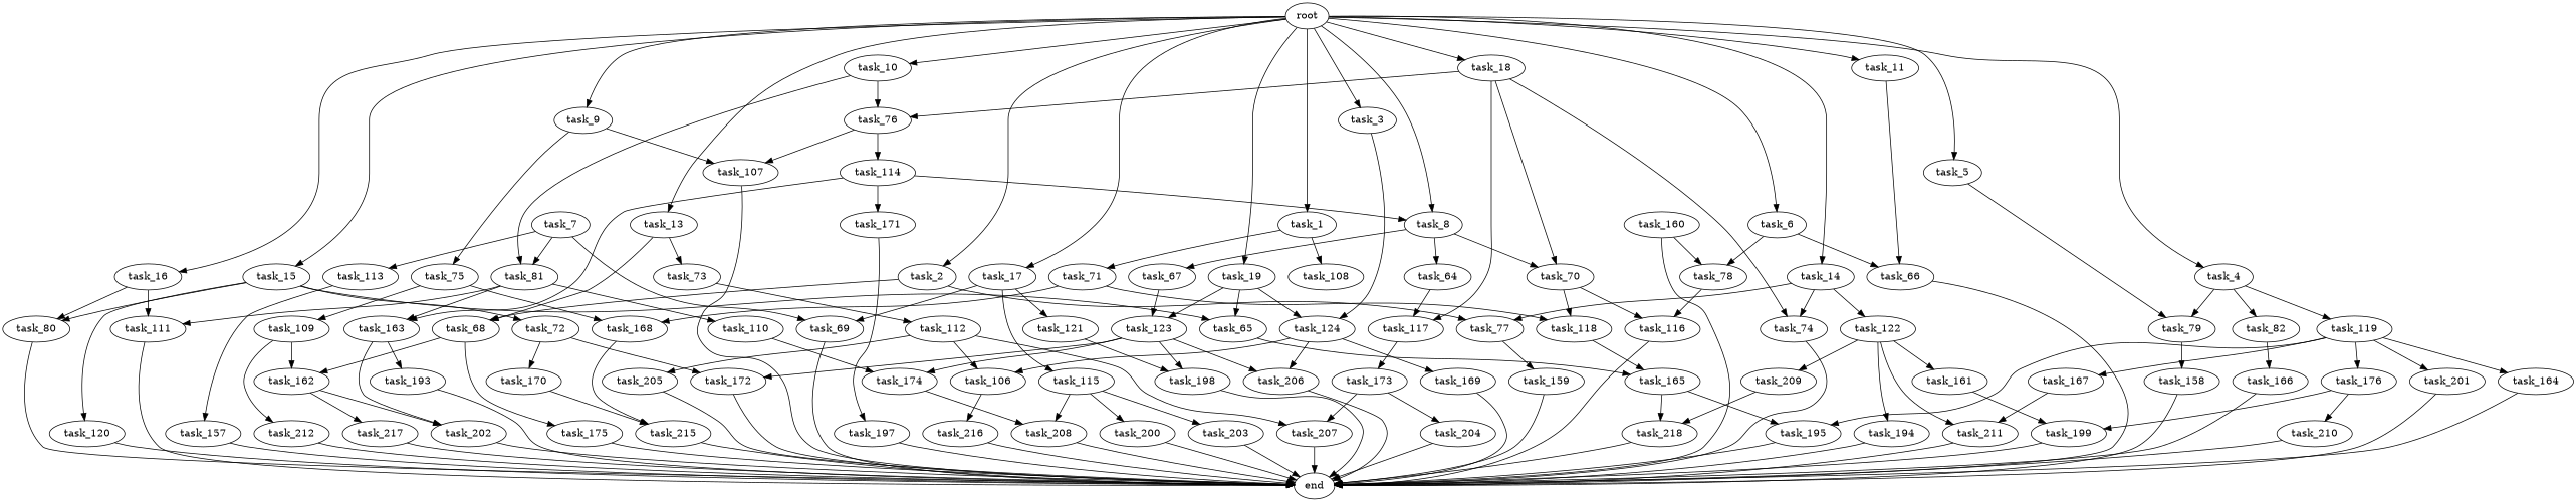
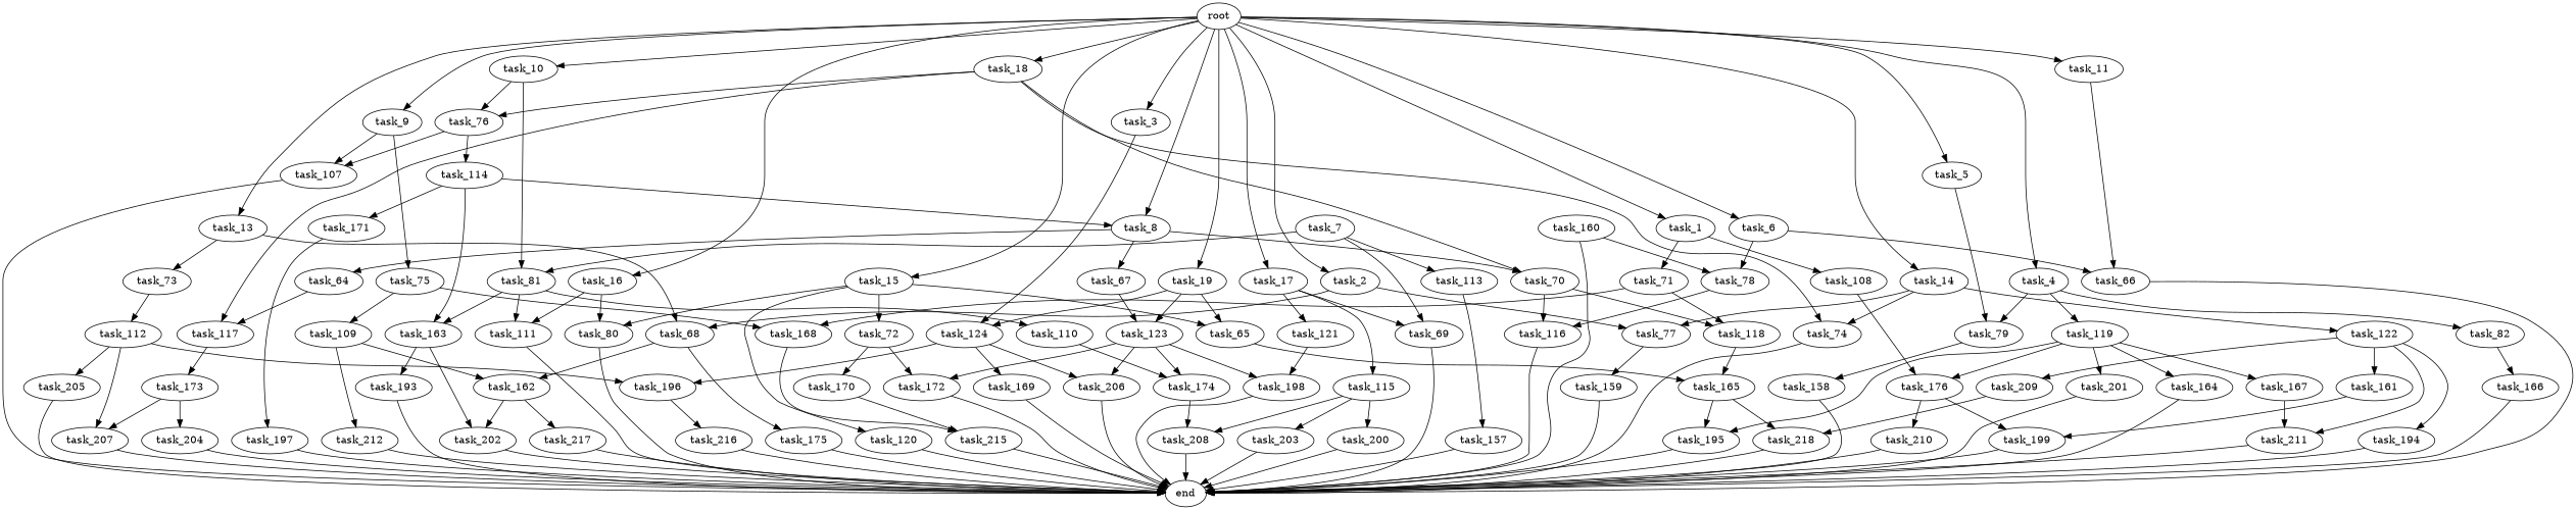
  digraph {
    task_207
    end
    task_16
    task_111
    task_80
    task_212
    task_168
    task_215
    task_115
    task_200
    task_203
    task_208
    task_158
    task_19
    task_123
    task_65
    task_124
    task_172
    task_174
    task_198
    task_206
    task_165
-   task_196 [label=task_106]
+   task_196
    task_169
    task_119
    task_176
    task_164
    task_167
    task_201
    task_195
    task_210
    task_199
    task_211
    task_110
    task_113
    task_157
    task_68
    task_162
    task_175
    task_217
    task_202
    task_166
    task_107
    task_78
    task_116
    task_160
    task_6
    task_66
    task_108
    task_13
    task_73
    task_112
    task_79
    task_72
    task_170
    task_5
    root
    task_18
    task_1
    task_11
    task_4
    task_17
    task_10
    task_14
    task_15
    task_3
    task_8
    task_9
    task_2
    task_7
    task_81
    task_69
    task_117
    task_74
    task_76
    task_70
    task_71
    task_82
    task_121
    task_77
    task_122
    task_120
    task_64
    task_67
    task_75
    task_216
    task_173
    task_204
    task_163
    task_109
    task_114
    task_118
    task_159
    task_218
    task_209
    task_205
    task_171
    task_193
    task_197
    task_194
    task_161
    task_207 -> end
    task_16 -> task_111
    task_16 -> task_80
    task_111 -> end
    task_80 -> end
    task_212 -> end
    task_168 -> task_215
    task_215 -> end
    task_115 -> task_200
    task_115 -> task_203
    task_115 -> task_208
    task_200 -> end
    task_203 -> end
    task_208 -> end
    task_158 -> end
    task_19 -> task_123
    task_19 -> task_65
    task_19 -> task_124
    task_123 -> task_172
    task_123 -> task_174
    task_123 -> task_198
    task_123 -> task_206
    task_65 -> task_165
    task_124 -> task_206
    task_124 -> task_196
    task_124 -> task_169
    task_172 -> end
    task_174 -> task_208
    task_198 -> end
    task_206 -> end
    task_165 -> task_195
    task_165 -> task_218
    task_196 -> task_216
    task_169 -> end
    task_119 -> task_176
    task_119 -> task_164
    task_119 -> task_167
    task_119 -> task_201
    task_119 -> task_195
    task_176 -> task_210
    task_176 -> task_199
    task_164 -> end
    task_167 -> task_211
    task_201 -> end
    task_195 -> end
    task_210 -> end
    task_199 -> end
    task_211 -> end
    task_110 -> task_174
    task_113 -> task_157
    task_157 -> end
    task_68 -> task_162
    task_68 -> task_175
    task_162 -> task_217
    task_162 -> task_202
    task_175 -> end
    task_217 -> end
    task_202 -> end
    task_166 -> end
    task_107 -> end
    task_78 -> task_116
    task_116 -> end
    task_160 -> end
    task_160 -> task_78
    task_6 -> task_78
    task_6 -> task_66
    task_66 -> end
+   task_108 -> task_176
    task_13 -> task_68
    task_13 -> task_73
    task_73 -> task_112
    task_112 -> task_207
    task_112 -> task_196
    task_112 -> task_205
    task_79 -> task_158
    task_72 -> task_172
    task_72 -> task_170
    task_170 -> task_215
    task_5 -> task_79
    root -> task_16
    root -> task_19
    root -> task_6
    root -> task_13
    root -> task_5
    root -> task_18
    root -> task_1
    root -> task_11
    root -> task_4
    root -> task_17
    root -> task_10
    root -> task_14
    root -> task_15
    root -> task_3
    root -> task_8
    root -> task_9
    root -> task_2
    task_18 -> task_117
    task_18 -> task_74
    task_18 -> task_76
    task_18 -> task_70
    task_1 -> task_108
    task_1 -> task_71
    task_11 -> task_66
    task_4 -> task_119
    task_4 -> task_79
    task_4 -> task_82
    task_17 -> task_115
    task_17 -> task_69
    task_17 -> task_121
    task_10 -> task_81
    task_10 -> task_76
    task_14 -> task_74
    task_14 -> task_77
    task_14 -> task_122
    task_15 -> task_80
    task_15 -> task_65
    task_15 -> task_72
    task_15 -> task_120
    task_3 -> task_124
    task_8 -> task_70
    task_8 -> task_64
    task_8 -> task_67
    task_9 -> task_107
    task_9 -> task_75
    task_2 -> task_68
    task_2 -> task_77
    task_7 -> task_113
    task_7 -> task_81
    task_7 -> task_69
    task_81 -> task_111
    task_81 -> task_110
    task_81 -> task_163
    task_69 -> end
    task_117 -> task_173
    task_74 -> end
    task_76 -> task_107
    task_76 -> task_114
    task_70 -> task_116
    task_70 -> task_118
    task_71 -> task_168
    task_71 -> task_118
    task_82 -> task_166
    task_121 -> task_198
    task_77 -> task_159
    task_122 -> task_211
    task_122 -> task_209
    task_122 -> task_194
    task_122 -> task_161
    task_120 -> end
    task_64 -> task_117
    task_67 -> task_123
    task_75 -> task_168
    task_75 -> task_109
    task_216 -> end
    task_173 -> task_207
    task_173 -> task_204
    task_204 -> end
    task_163 -> task_202
    task_163 -> task_193
    task_109 -> task_212
    task_109 -> task_162
    task_114 -> task_8
    task_114 -> task_163
    task_114 -> task_171
    task_118 -> task_165
    task_159 -> end
    task_218 -> end
    task_209 -> task_218
    task_205 -> end
    task_171 -> task_197
    task_193 -> end
    task_197 -> end
    task_194 -> end
    task_161 -> task_199
  }
